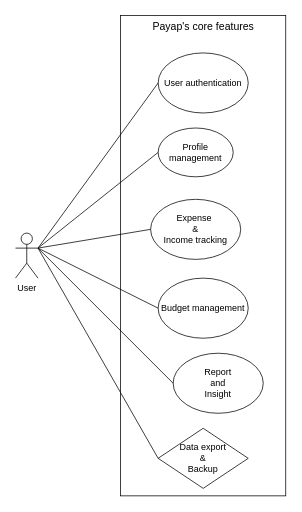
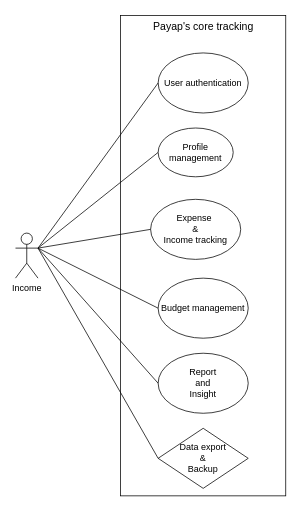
  <mxCell id="0" />
  <mxCell id="1" parent="0" />
- <mxCell id="2" value="User" style="shape=umlActor;verticalLabelPosition=bottom;verticalAlign=top;html=1;outlineConnect=0;" vertex="1" parent="1"><mxGeometry x="20" y="310" width="30" height="60" as="geometry" /></mxCell>
+ <mxCell id="2" value="Income" style="shape=umlActor;verticalLabelPosition=bottom;verticalAlign=top;html=1;outlineConnect=0;" vertex="1" parent="1"><mxGeometry x="20" y="310" width="30" height="60" as="geometry" /></mxCell>
  <mxCell id="3" value="User authentication" style="ellipse;whiteSpace=wrap;html=1;" vertex="1" parent="1"><mxGeometry x="210" y="70" width="120" height="80" as="geometry" /></mxCell>
  <mxCell id="4" value="Profile management" style="ellipse;whiteSpace=wrap;html=1;" vertex="1" parent="1"><mxGeometry x="210" y="170" width="100" height="65" as="geometry" /></mxCell>
  <mxCell id="5" value="Expense&amp;nbsp;&lt;div&gt;&amp;amp;&lt;/div&gt;&lt;div&gt;Income tracking&lt;/div&gt;" style="ellipse;whiteSpace=wrap;html=1;" vertex="1" parent="1"><mxGeometry x="200" y="265" width="120" height="80" as="geometry" /></mxCell>
  <mxCell id="6" value="Budget management" style="ellipse;whiteSpace=wrap;html=1;" vertex="1" parent="1"><mxGeometry x="210" y="370" width="120" height="80" as="geometry" /></mxCell>
- <mxCell id="7" value="Report&lt;div&gt;and&lt;/div&gt;&lt;div&gt;Insight&lt;/div&gt;" style="ellipse;whiteSpace=wrap;html=1;" vertex="1" parent="1"><mxGeometry x="230" y="470" width="120" height="80" as="geometry" /></mxCell>
+ <mxCell id="7" value="Report&lt;div&gt;and&lt;/div&gt;&lt;div&gt;Insight&lt;/div&gt;" style="ellipse;whiteSpace=wrap;html=1;" vertex="1" parent="1"><mxGeometry x="210" y="470" width="120" height="80" as="geometry" /></mxCell>
  <mxCell id="8" value="Data export&lt;div&gt;&amp;amp;&lt;/div&gt;&lt;div&gt;Backup&lt;/div&gt;" style="rhombus;whiteSpace=wrap;html=1;" vertex="1" parent="1"><mxGeometry x="210" y="570" width="120" height="80" as="geometry" /></mxCell>
  <mxCell id="9" value="" style="rounded=0;whiteSpace=wrap;html=1;fillColor=none;" vertex="1" parent="1"><mxGeometry x="160" y="20" width="220" height="640" as="geometry" /></mxCell>
  <mxCell id="10" value="" style="endArrow=none;html=1;rounded=0;entryX=0;entryY=0.5;entryDx=0;entryDy=0;" edge="1" parent="1" target="3"><mxGeometry width="50" height="50" relative="1" as="geometry"><mxPoint x="50" y="330" as="sourcePoint" /><mxPoint x="170" y="260" as="targetPoint" /></mxGeometry></mxCell>
  <mxCell id="11" value="" style="endArrow=none;html=1;rounded=0;entryX=0;entryY=0.5;entryDx=0;entryDy=0;exitX=1;exitY=0.333;exitDx=0;exitDy=0;exitPerimeter=0;" edge="1" parent="1" source="2" target="4"><mxGeometry width="50" height="50" relative="1" as="geometry"><mxPoint x="60" y="330" as="sourcePoint" /><mxPoint x="220" y="120" as="targetPoint" /></mxGeometry></mxCell>
  <mxCell id="12" value="" style="endArrow=none;html=1;rounded=0;entryX=0;entryY=0.5;entryDx=0;entryDy=0;" edge="1" parent="1" target="5"><mxGeometry width="50" height="50" relative="1" as="geometry"><mxPoint x="50" y="330" as="sourcePoint" /><mxPoint x="230" y="205" as="targetPoint" /></mxGeometry></mxCell>
  <mxCell id="13" value="" style="endArrow=none;html=1;rounded=0;entryX=0;entryY=0.5;entryDx=0;entryDy=0;exitX=1;exitY=0.333;exitDx=0;exitDy=0;exitPerimeter=0;" edge="1" parent="1" source="2" target="6"><mxGeometry width="50" height="50" relative="1" as="geometry"><mxPoint x="80" y="350" as="sourcePoint" /><mxPoint x="240" y="140" as="targetPoint" /></mxGeometry></mxCell>
  <mxCell id="14" value="" style="endArrow=none;html=1;rounded=0;entryX=0;entryY=0.5;entryDx=0;entryDy=0;exitX=1;exitY=0.333;exitDx=0;exitDy=0;exitPerimeter=0;" edge="1" parent="1" source="2" target="7"><mxGeometry width="50" height="50" relative="1" as="geometry"><mxPoint x="90" y="360" as="sourcePoint" /><mxPoint x="250" y="150" as="targetPoint" /></mxGeometry></mxCell>
  <mxCell id="15" value="" style="endArrow=none;html=1;rounded=0;entryX=0;entryY=0.5;entryDx=0;entryDy=0;exitX=1;exitY=0.333;exitDx=0;exitDy=0;exitPerimeter=0;" edge="1" parent="1" source="2" target="8"><mxGeometry width="50" height="50" relative="1" as="geometry"><mxPoint x="100" y="370" as="sourcePoint" /><mxPoint x="260" y="160" as="targetPoint" /></mxGeometry></mxCell>
- <mxCell id="16" value="&lt;font style=&quot;font-size: 14px;&quot;&gt;Payap's core features&lt;/font&gt;" style="text;html=1;align=center;verticalAlign=middle;resizable=0;points=[];autosize=1;strokeColor=none;fillColor=none;" vertex="1" parent="1"><mxGeometry x="190" y="20" width="160" height="30" as="geometry" /></mxCell>
+ <mxCell id="16" value="&lt;font style=&quot;font-size: 14px;&quot;&gt;Payap's core tracking&lt;/font&gt;" style="text;html=1;align=center;verticalAlign=middle;resizable=0;points=[];autosize=1;strokeColor=none;fillColor=none;" vertex="1" parent="1"><mxGeometry x="190" y="20" width="160" height="30" as="geometry" /></mxCell>
